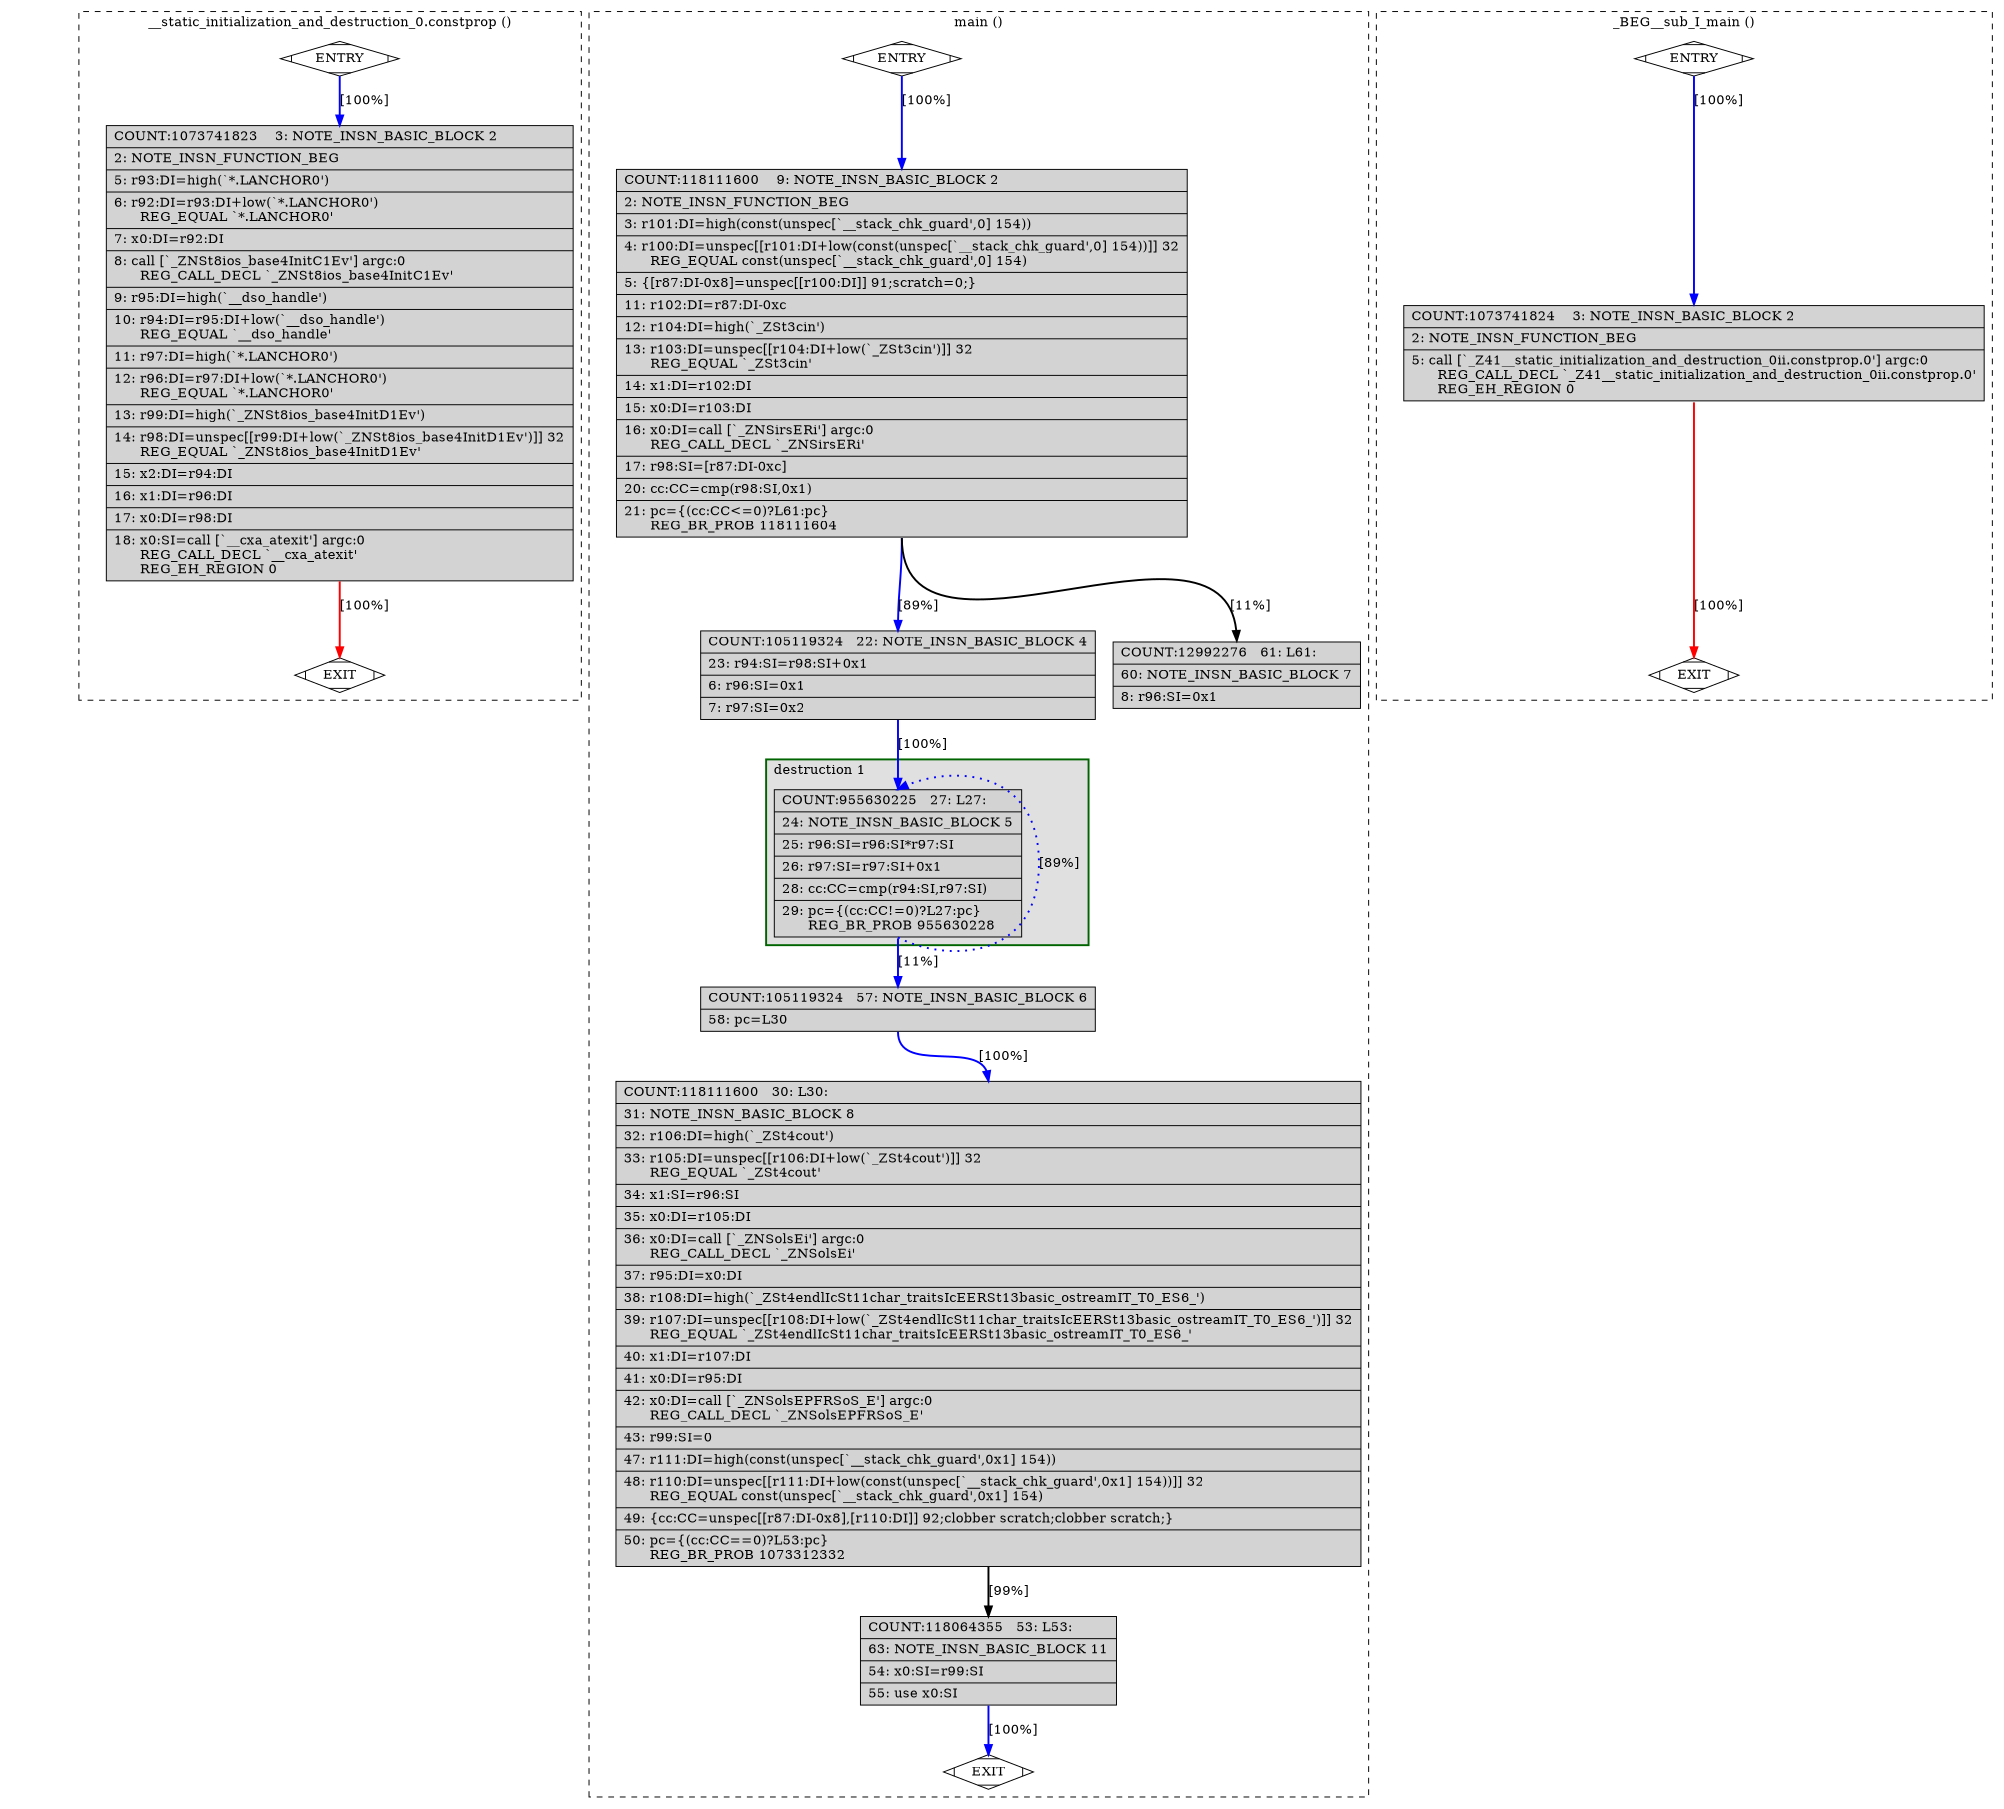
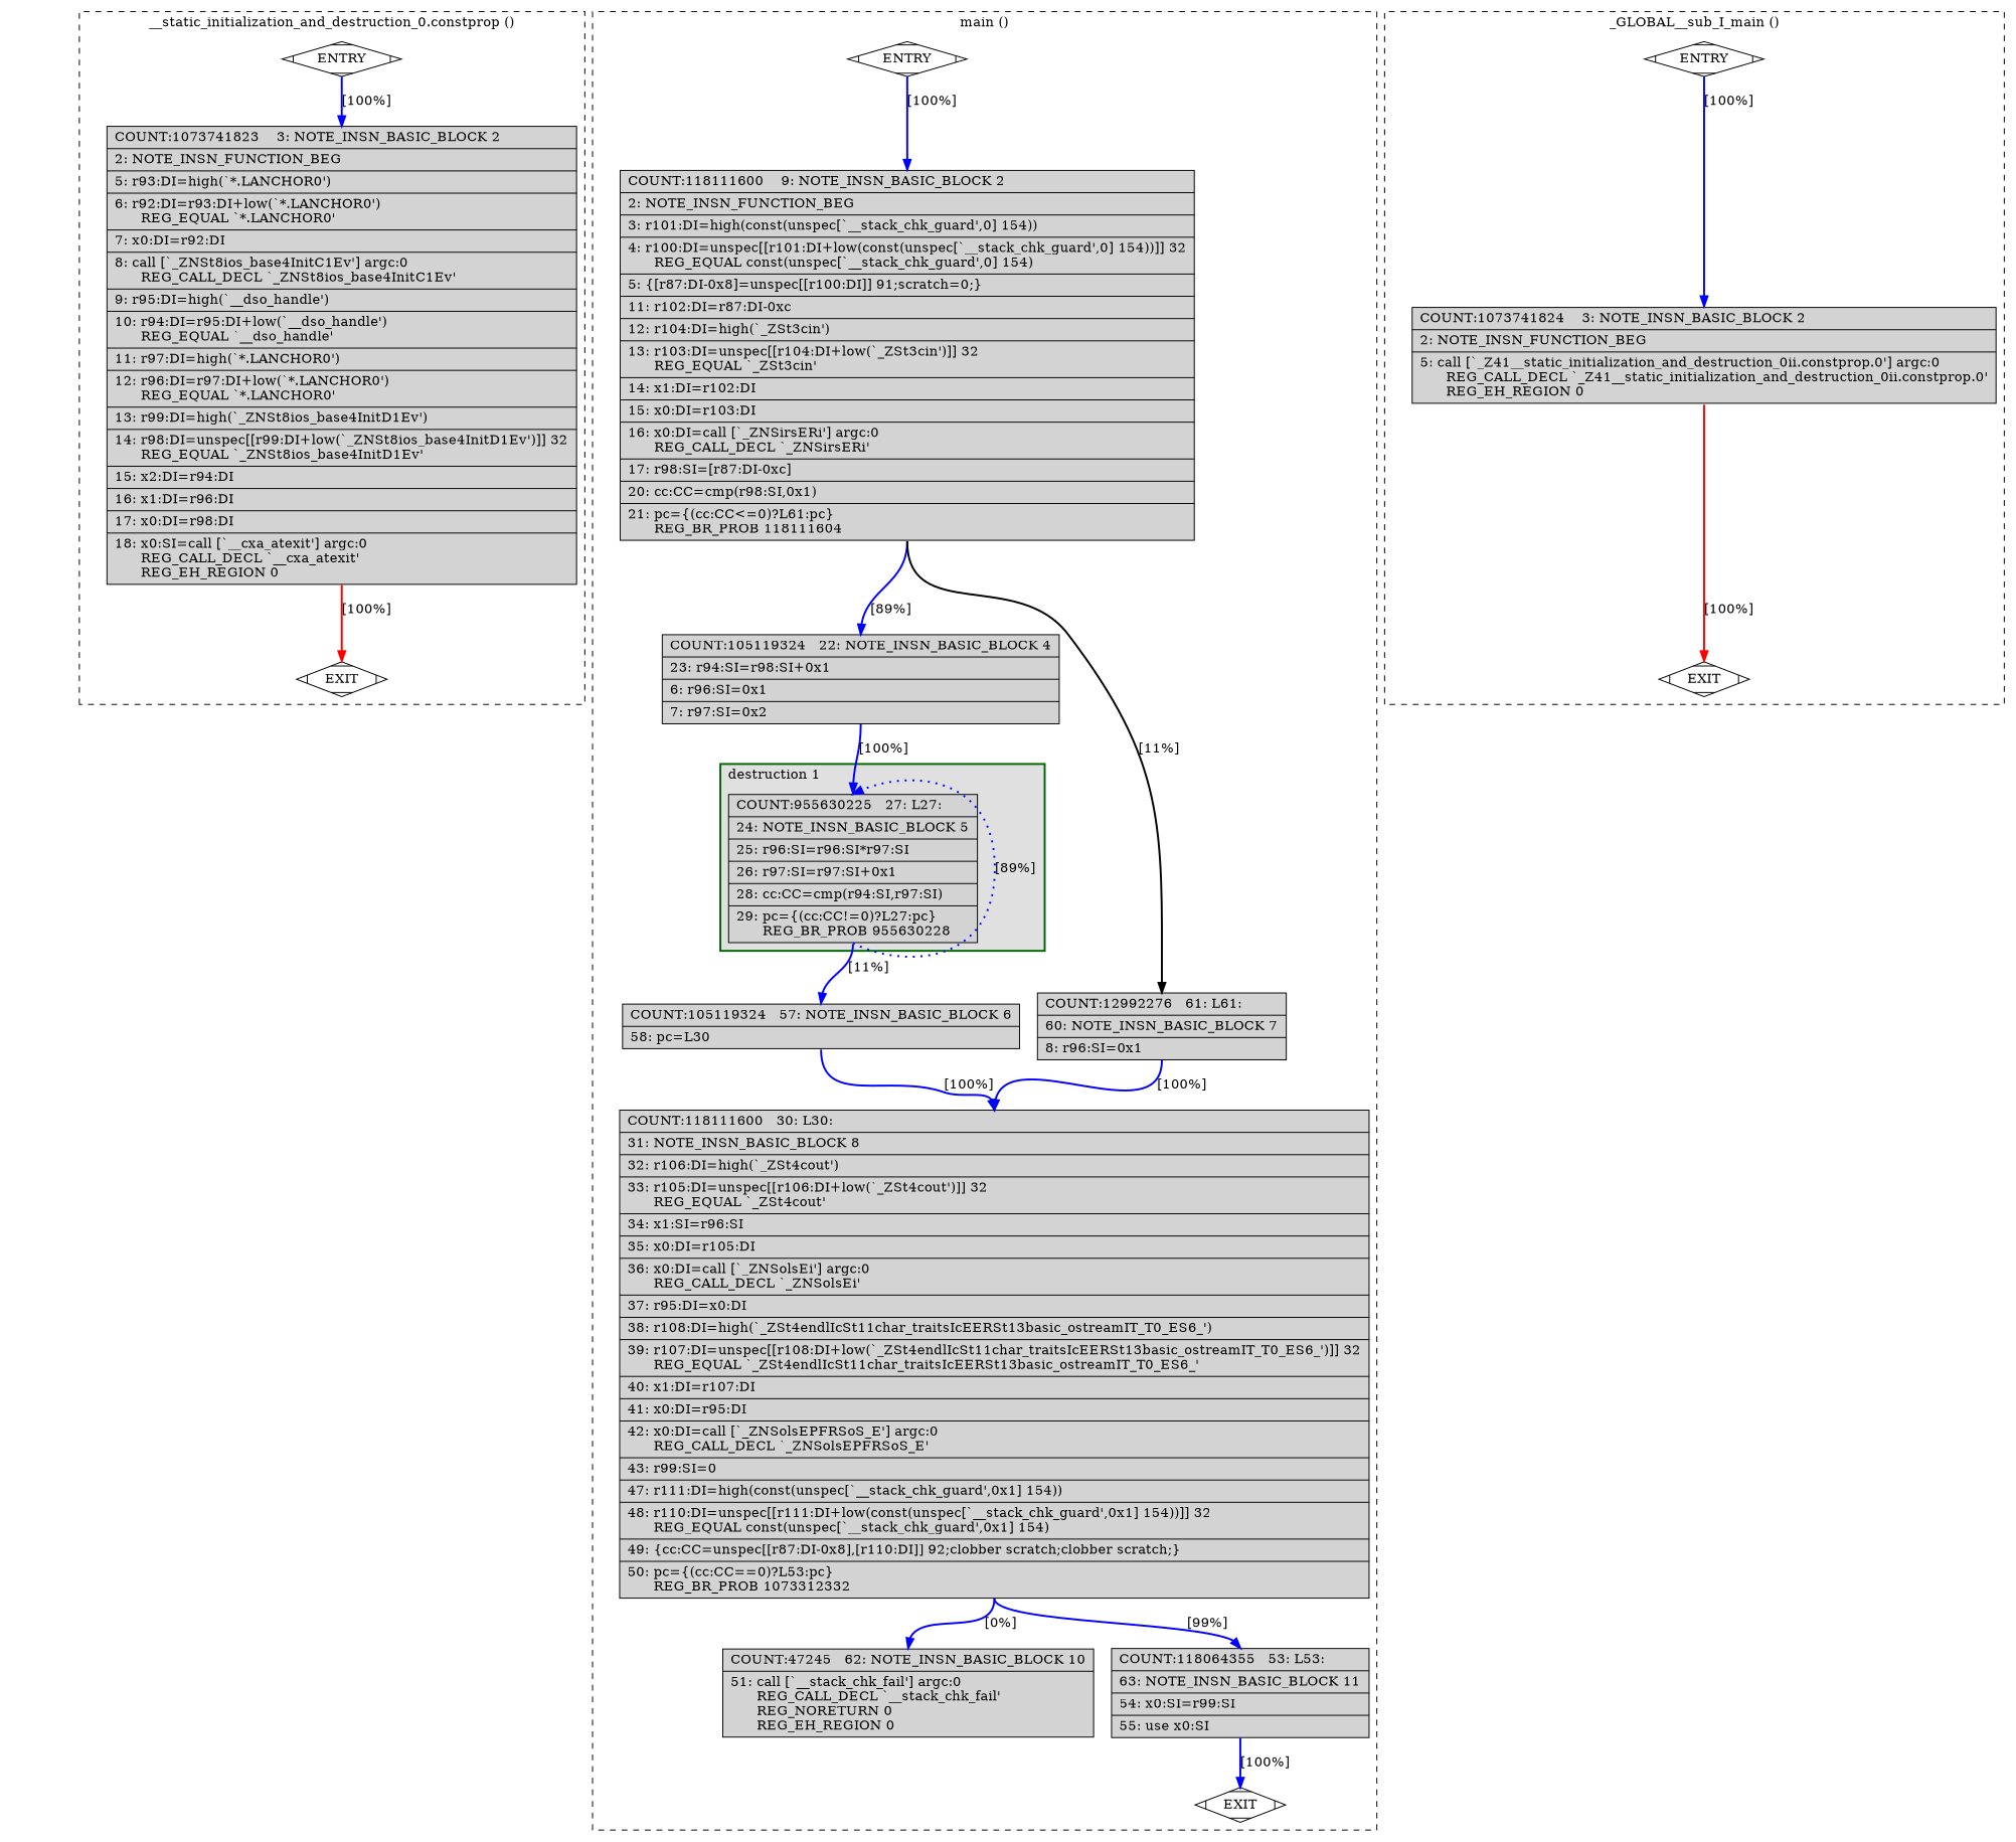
  digraph {
    node [fillcolor=lightgrey shape=record style=filled]
    edge [constraint=true headport=n style="solid,bold" tailport=s color=blue weight=100]
    n1 [fillcolor=white label=ENTRY shape=Mdiamond]
    n2 [fillcolor=white label=EXIT shape=Mdiamond]
    n3 [label="{COUNT:1073741823\ \ \ \ 3:\ NOTE_INSN_BASIC_BLOCK\ 2\l|\ \ \ \ 2:\ NOTE_INSN_FUNCTION_BEG\l|\ \ \ \ 5:\ r93:DI=high(`*.LANCHOR0')\l|\ \ \ \ 6:\ r92:DI=r93:DI+low(`*.LANCHOR0')\l\ \ \ \ \ \ REG_EQUAL\ `*.LANCHOR0'\l|\ \ \ \ 7:\ x0:DI=r92:DI\l|\ \ \ \ 8:\ call\ [`_ZNSt8ios_base4InitC1Ev']\ argc:0\l\ \ \ \ \ \ REG_CALL_DECL\ `_ZNSt8ios_base4InitC1Ev'\l|\ \ \ \ 9:\ r95:DI=high(`__dso_handle')\l|\ \ \ 10:\ r94:DI=r95:DI+low(`__dso_handle')\l\ \ \ \ \ \ REG_EQUAL\ `__dso_handle'\l|\ \ \ 11:\ r97:DI=high(`*.LANCHOR0')\l|\ \ \ 12:\ r96:DI=r97:DI+low(`*.LANCHOR0')\l\ \ \ \ \ \ REG_EQUAL\ `*.LANCHOR0'\l|\ \ \ 13:\ r99:DI=high(`_ZNSt8ios_base4InitD1Ev')\l|\ \ \ 14:\ r98:DI=unspec[[r99:DI+low(`_ZNSt8ios_base4InitD1Ev')]]\ 32\l\ \ \ \ \ \ REG_EQUAL\ `_ZNSt8ios_base4InitD1Ev'\l|\ \ \ 15:\ x2:DI=r94:DI\l|\ \ \ 16:\ x1:DI=r96:DI\l|\ \ \ 17:\ x0:DI=r98:DI\l|\ \ \ 18:\ x0:SI=call\ [`__cxa_atexit']\ argc:0\l\ \ \ \ \ \ REG_CALL_DECL\ `__cxa_atexit'\l\ \ \ \ \ \ REG_EH_REGION\ 0\l}"]
    n4 [label="{COUNT:955630225\ \ \ 27:\ L27:\l|\ \ \ 24:\ NOTE_INSN_BASIC_BLOCK\ 5\l|\ \ \ 25:\ r96:SI=r96:SI*r97:SI\l|\ \ \ 26:\ r97:SI=r97:SI+0x1\l|\ \ \ 28:\ cc:CC=cmp(r94:SI,r97:SI)\l|\ \ \ 29:\ pc=\{(cc:CC!=0)?L27:pc\}\l\ \ \ \ \ \ REG_BR_PROB\ 955630228\l}"]
    n5 [label="{COUNT:105119324\ \ \ 57:\ NOTE_INSN_BASIC_BLOCK\ 6\l|\ \ \ 58:\ pc=L30\l}"]
    n6 [fillcolor=white label=ENTRY shape=Mdiamond]
    n7 [fillcolor=white label=EXIT shape=Mdiamond]
    n8 [label="{COUNT:118111600\ \ \ \ 9:\ NOTE_INSN_BASIC_BLOCK\ 2\l|\ \ \ \ 2:\ NOTE_INSN_FUNCTION_BEG\l|\ \ \ \ 3:\ r101:DI=high(const(unspec[`__stack_chk_guard',0]\ 154))\l|\ \ \ \ 4:\ r100:DI=unspec[[r101:DI+low(const(unspec[`__stack_chk_guard',0]\ 154))]]\ 32\l\ \ \ \ \ \ REG_EQUAL\ const(unspec[`__stack_chk_guard',0]\ 154)\l|\ \ \ \ 5:\ \{[r87:DI-0x8]=unspec[[r100:DI]]\ 91;scratch=0;\}\l|\ \ \ 11:\ r102:DI=r87:DI-0xc\l|\ \ \ 12:\ r104:DI=high(`_ZSt3cin')\l|\ \ \ 13:\ r103:DI=unspec[[r104:DI+low(`_ZSt3cin')]]\ 32\l\ \ \ \ \ \ REG_EQUAL\ `_ZSt3cin'\l|\ \ \ 14:\ x1:DI=r102:DI\l|\ \ \ 15:\ x0:DI=r103:DI\l|\ \ \ 16:\ x0:DI=call\ [`_ZNSirsERi']\ argc:0\l\ \ \ \ \ \ REG_CALL_DECL\ `_ZNSirsERi'\l|\ \ \ 17:\ r98:SI=[r87:DI-0xc]\l|\ \ \ 20:\ cc:CC=cmp(r98:SI,0x1)\l|\ \ \ 21:\ pc=\{(cc:CC\<=0)?L61:pc\}\l\ \ \ \ \ \ REG_BR_PROB\ 118111604\l}"]
    n9 [label="{COUNT:105119324\ \ \ 22:\ NOTE_INSN_BASIC_BLOCK\ 4\l|\ \ \ 23:\ r94:SI=r98:SI+0x1\l|\ \ \ \ 6:\ r96:SI=0x1\l|\ \ \ \ 7:\ r97:SI=0x2\l}"]
    n10 [label="{COUNT:12992276\ \ \ 61:\ L61:\l|\ \ \ 60:\ NOTE_INSN_BASIC_BLOCK\ 7\l|\ \ \ \ 8:\ r96:SI=0x1\l}"]
    n11 [label="{COUNT:118111600\ \ \ 30:\ L30:\l|\ \ \ 31:\ NOTE_INSN_BASIC_BLOCK\ 8\l|\ \ \ 32:\ r106:DI=high(`_ZSt4cout')\l|\ \ \ 33:\ r105:DI=unspec[[r106:DI+low(`_ZSt4cout')]]\ 32\l\ \ \ \ \ \ REG_EQUAL\ `_ZSt4cout'\l|\ \ \ 34:\ x1:SI=r96:SI\l|\ \ \ 35:\ x0:DI=r105:DI\l|\ \ \ 36:\ x0:DI=call\ [`_ZNSolsEi']\ argc:0\l\ \ \ \ \ \ REG_CALL_DECL\ `_ZNSolsEi'\l|\ \ \ 37:\ r95:DI=x0:DI\l|\ \ \ 38:\ r108:DI=high(`_ZSt4endlIcSt11char_traitsIcEERSt13basic_ostreamIT_T0_ES6_')\l|\ \ \ 39:\ r107:DI=unspec[[r108:DI+low(`_ZSt4endlIcSt11char_traitsIcEERSt13basic_ostreamIT_T0_ES6_')]]\ 32\l\ \ \ \ \ \ REG_EQUAL\ `_ZSt4endlIcSt11char_traitsIcEERSt13basic_ostreamIT_T0_ES6_'\l|\ \ \ 40:\ x1:DI=r107:DI\l|\ \ \ 41:\ x0:DI=r95:DI\l|\ \ \ 42:\ x0:DI=call\ [`_ZNSolsEPFRSoS_E']\ argc:0\l\ \ \ \ \ \ REG_CALL_DECL\ `_ZNSolsEPFRSoS_E'\l|\ \ \ 43:\ r99:SI=0\l|\ \ \ 47:\ r111:DI=high(const(unspec[`__stack_chk_guard',0x1]\ 154))\l|\ \ \ 48:\ r110:DI=unspec[[r111:DI+low(const(unspec[`__stack_chk_guard',0x1]\ 154))]]\ 32\l\ \ \ \ \ \ REG_EQUAL\ const(unspec[`__stack_chk_guard',0x1]\ 154)\l|\ \ \ 49:\ \{cc:CC=unspec[[r87:DI-0x8],[r110:DI]]\ 92;clobber\ scratch;clobber\ scratch;\}\l|\ \ \ 50:\ pc=\{(cc:CC==0)?L53:pc\}\l\ \ \ \ \ \ REG_BR_PROB\ 1073312332\l}"]
+   n12 [label="{COUNT:47245\ \ \ 62:\ NOTE_INSN_BASIC_BLOCK\ 10\l|\ \ \ 51:\ call\ [`__stack_chk_fail']\ argc:0\l\ \ \ \ \ \ REG_CALL_DECL\ `__stack_chk_fail'\l\ \ \ \ \ \ REG_NORETURN\ 0\l\ \ \ \ \ \ REG_EH_REGION\ 0\l}"]
    n13 [label="{COUNT:118064355\ \ \ 53:\ L53:\l|\ \ \ 63:\ NOTE_INSN_BASIC_BLOCK\ 11\l|\ \ \ 54:\ x0:SI=r99:SI\l|\ \ \ 55:\ use\ x0:SI\l}"]
    n14 [fillcolor=white label=ENTRY shape=Mdiamond]
    n15 [fillcolor=white label=EXIT shape=Mdiamond]
    n16 [label="{COUNT:1073741824\ \ \ \ 3:\ NOTE_INSN_BASIC_BLOCK\ 2\l|\ \ \ \ 2:\ NOTE_INSN_FUNCTION_BEG\l|\ \ \ \ 5:\ call\ [`_Z41__static_initialization_and_destruction_0ii.constprop.0']\ argc:0\l\ \ \ \ \ \ REG_CALL_DECL\ `_Z41__static_initialization_and_destruction_0ii.constprop.0'\l\ \ \ \ \ \ REG_EH_REGION\ 0\l}"]
    subgraph cluster_1 {
      color=black
      label="__static_initialization_and_destruction_0.constprop ()"
      style=dashed
      n1
      n2
      n3
    }
    subgraph cluster_2 {
      color=black
      label="main ()"
      style=dashed
      n5
      n6
      n7
      n8
      n9
      n10
      n11
+     n12
      n13
      subgraph cluster_3 {
        color=darkgreen
        fillcolor=grey88
        label="destruction 1"
        labeljust=l
        penwidth=2
        style=filled
        n4
      }
    }
    subgraph cluster_4 {
      color=black
-     label="_BEG__sub_I_main ()"
+     label="_GLOBAL__sub_I_main ()"
      style=dashed
      n14
      n15
      n16
    }
    n1 -> n2 [style=invis color="" weight=""]
    n1 -> n3 [label="[100%]"]
    n3 -> n2 [color=red label="[100%]" weight=10]
    n4 -> n4 [constraint=false label="[89%]" style="dotted,bold" weight=10]
    n4 -> n5 [label="[11%]"]
    n5 -> n11 [label="[100%]" weight=10]
    n6 -> n7 [style=invis color="" weight=""]
    n6 -> n8 [label="[100%]"]
    n8 -> n9 [label="[89%]"]
    n8 -> n10 [color=black label="[11%]" weight=10]
    n9 -> n4 [label="[100%]"]
-   n11 -> n13 [color=black label="[99%]" weight=10]
+   n10 -> n11 [label="[100%]"]
+   n11 -> n12 [label="[0%]"]
+   n11 -> n13 [label="[99%]" weight=10]
    n13 -> n7 [label="[100%]"]
    n14 -> n15 [style=invis color="" weight=""]
    n14 -> n16 [label="[100%]"]
    n16 -> n15 [color=red label="[100%]" weight=10]
  }
